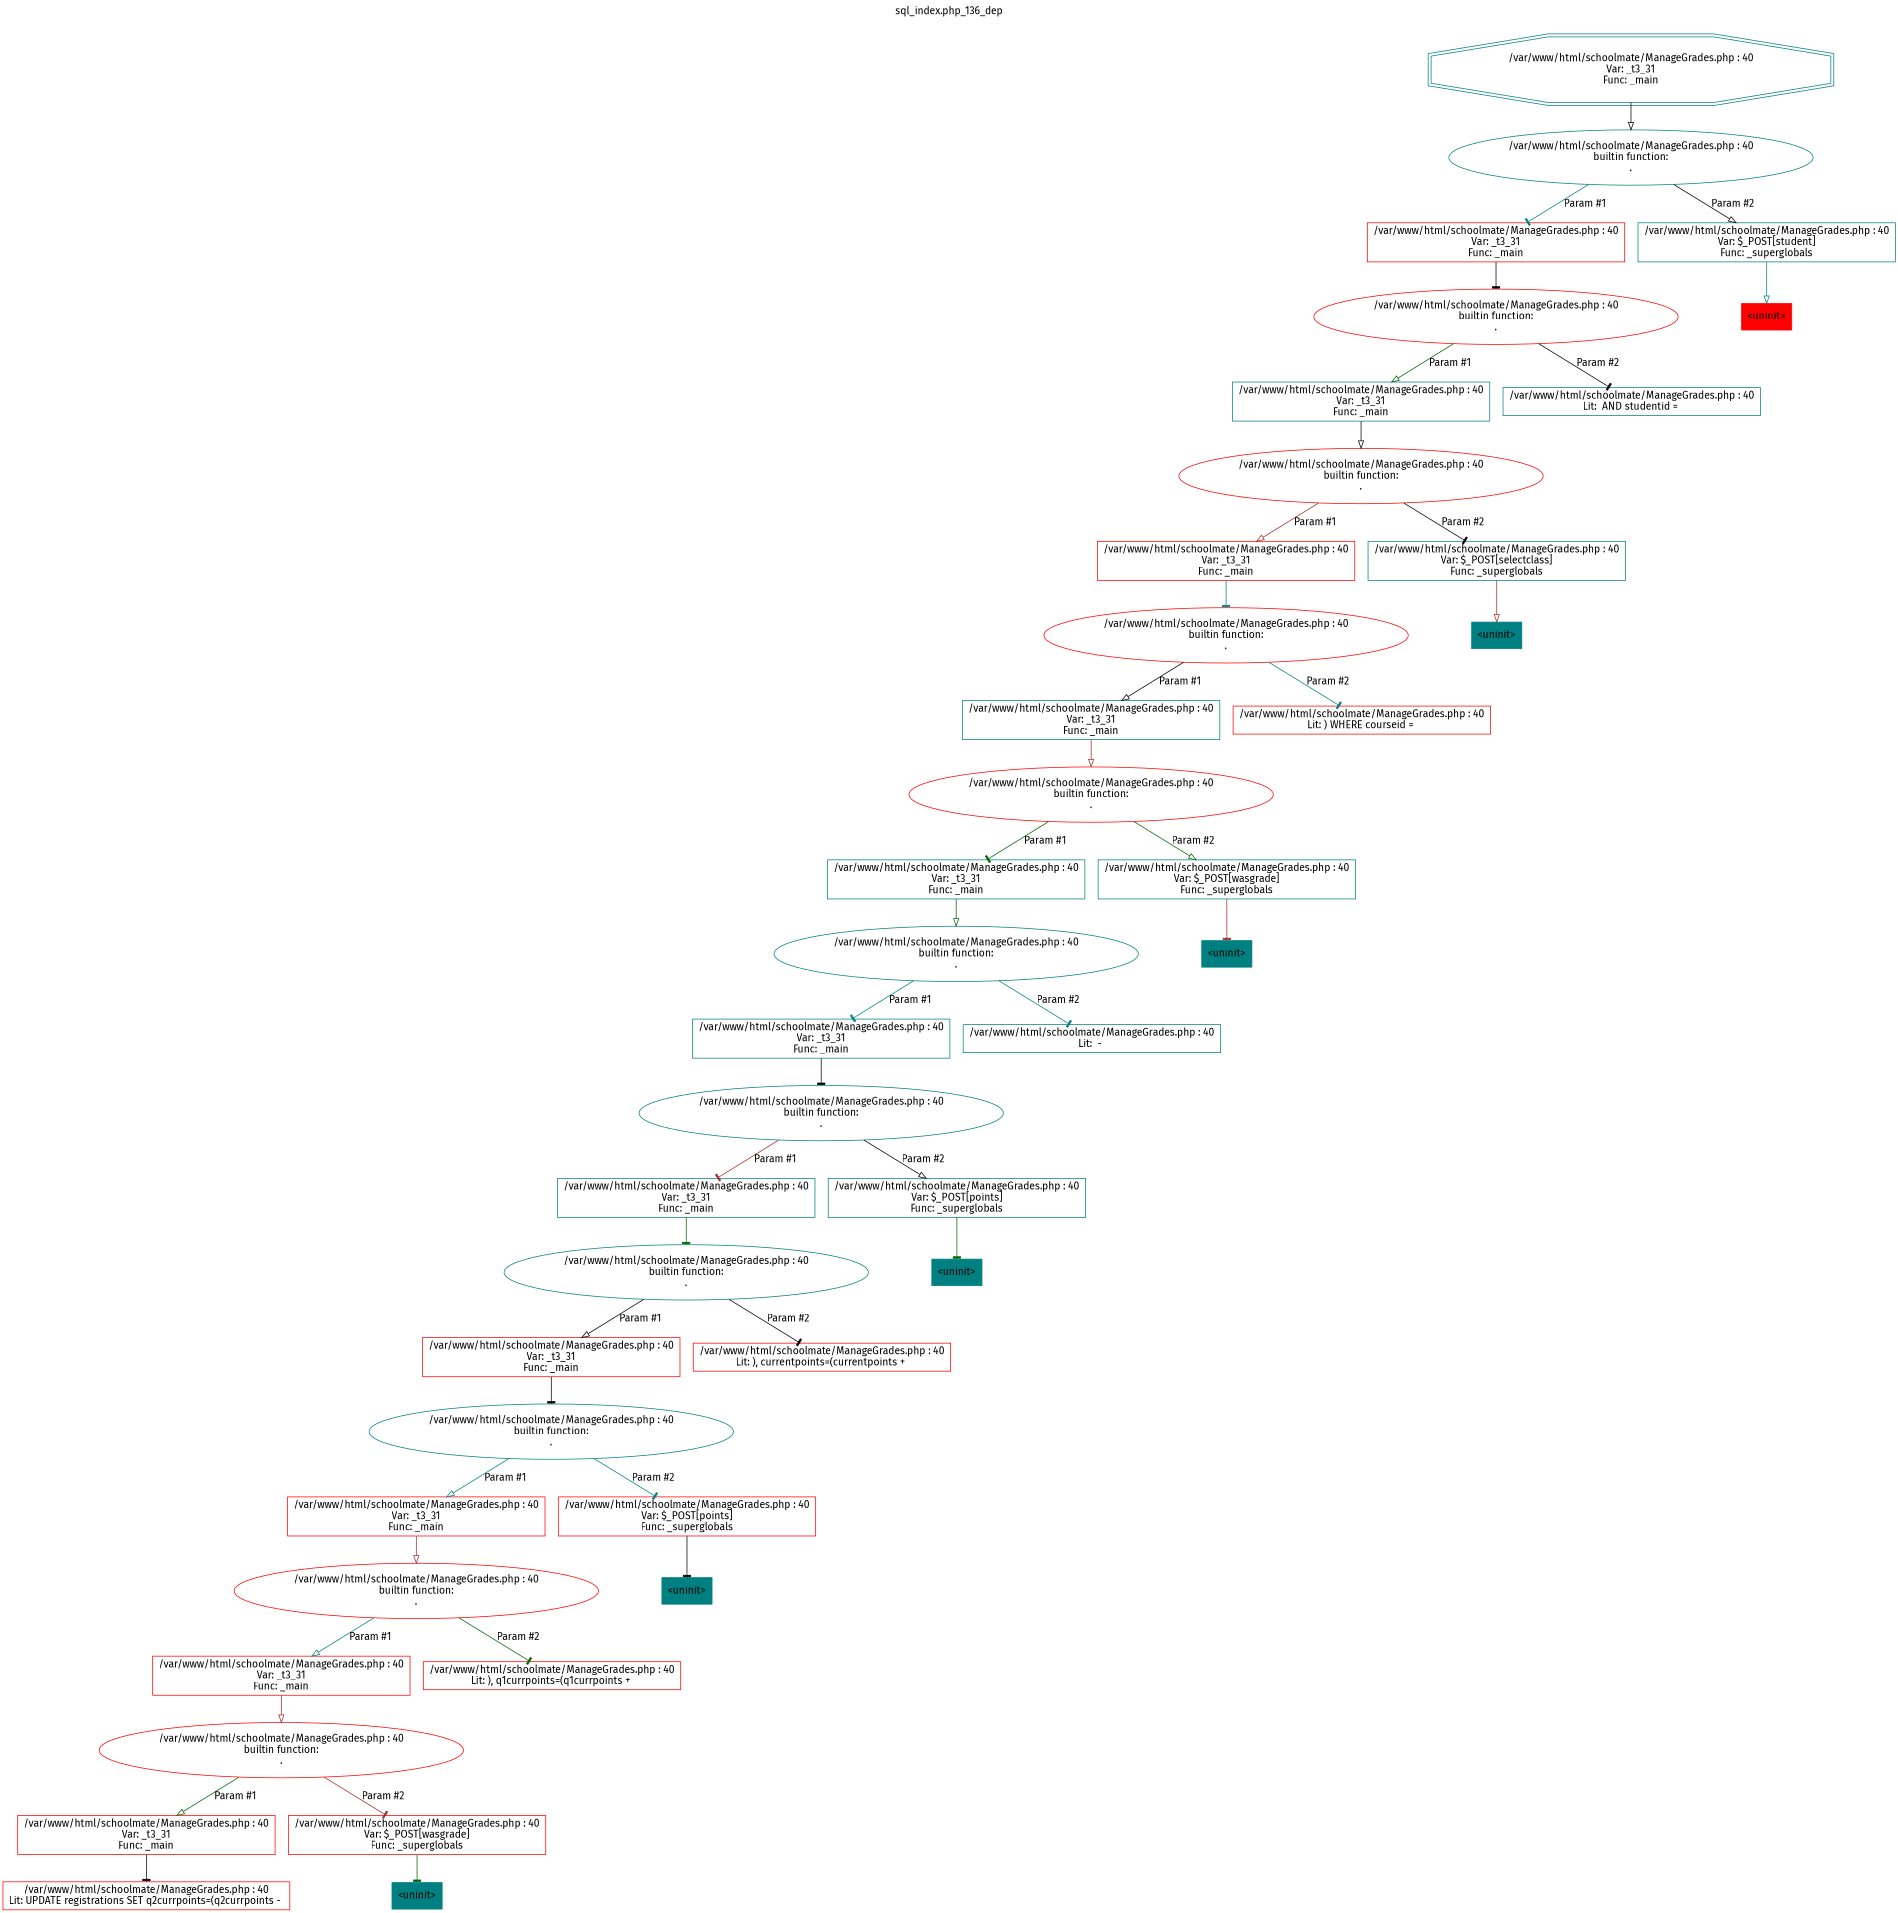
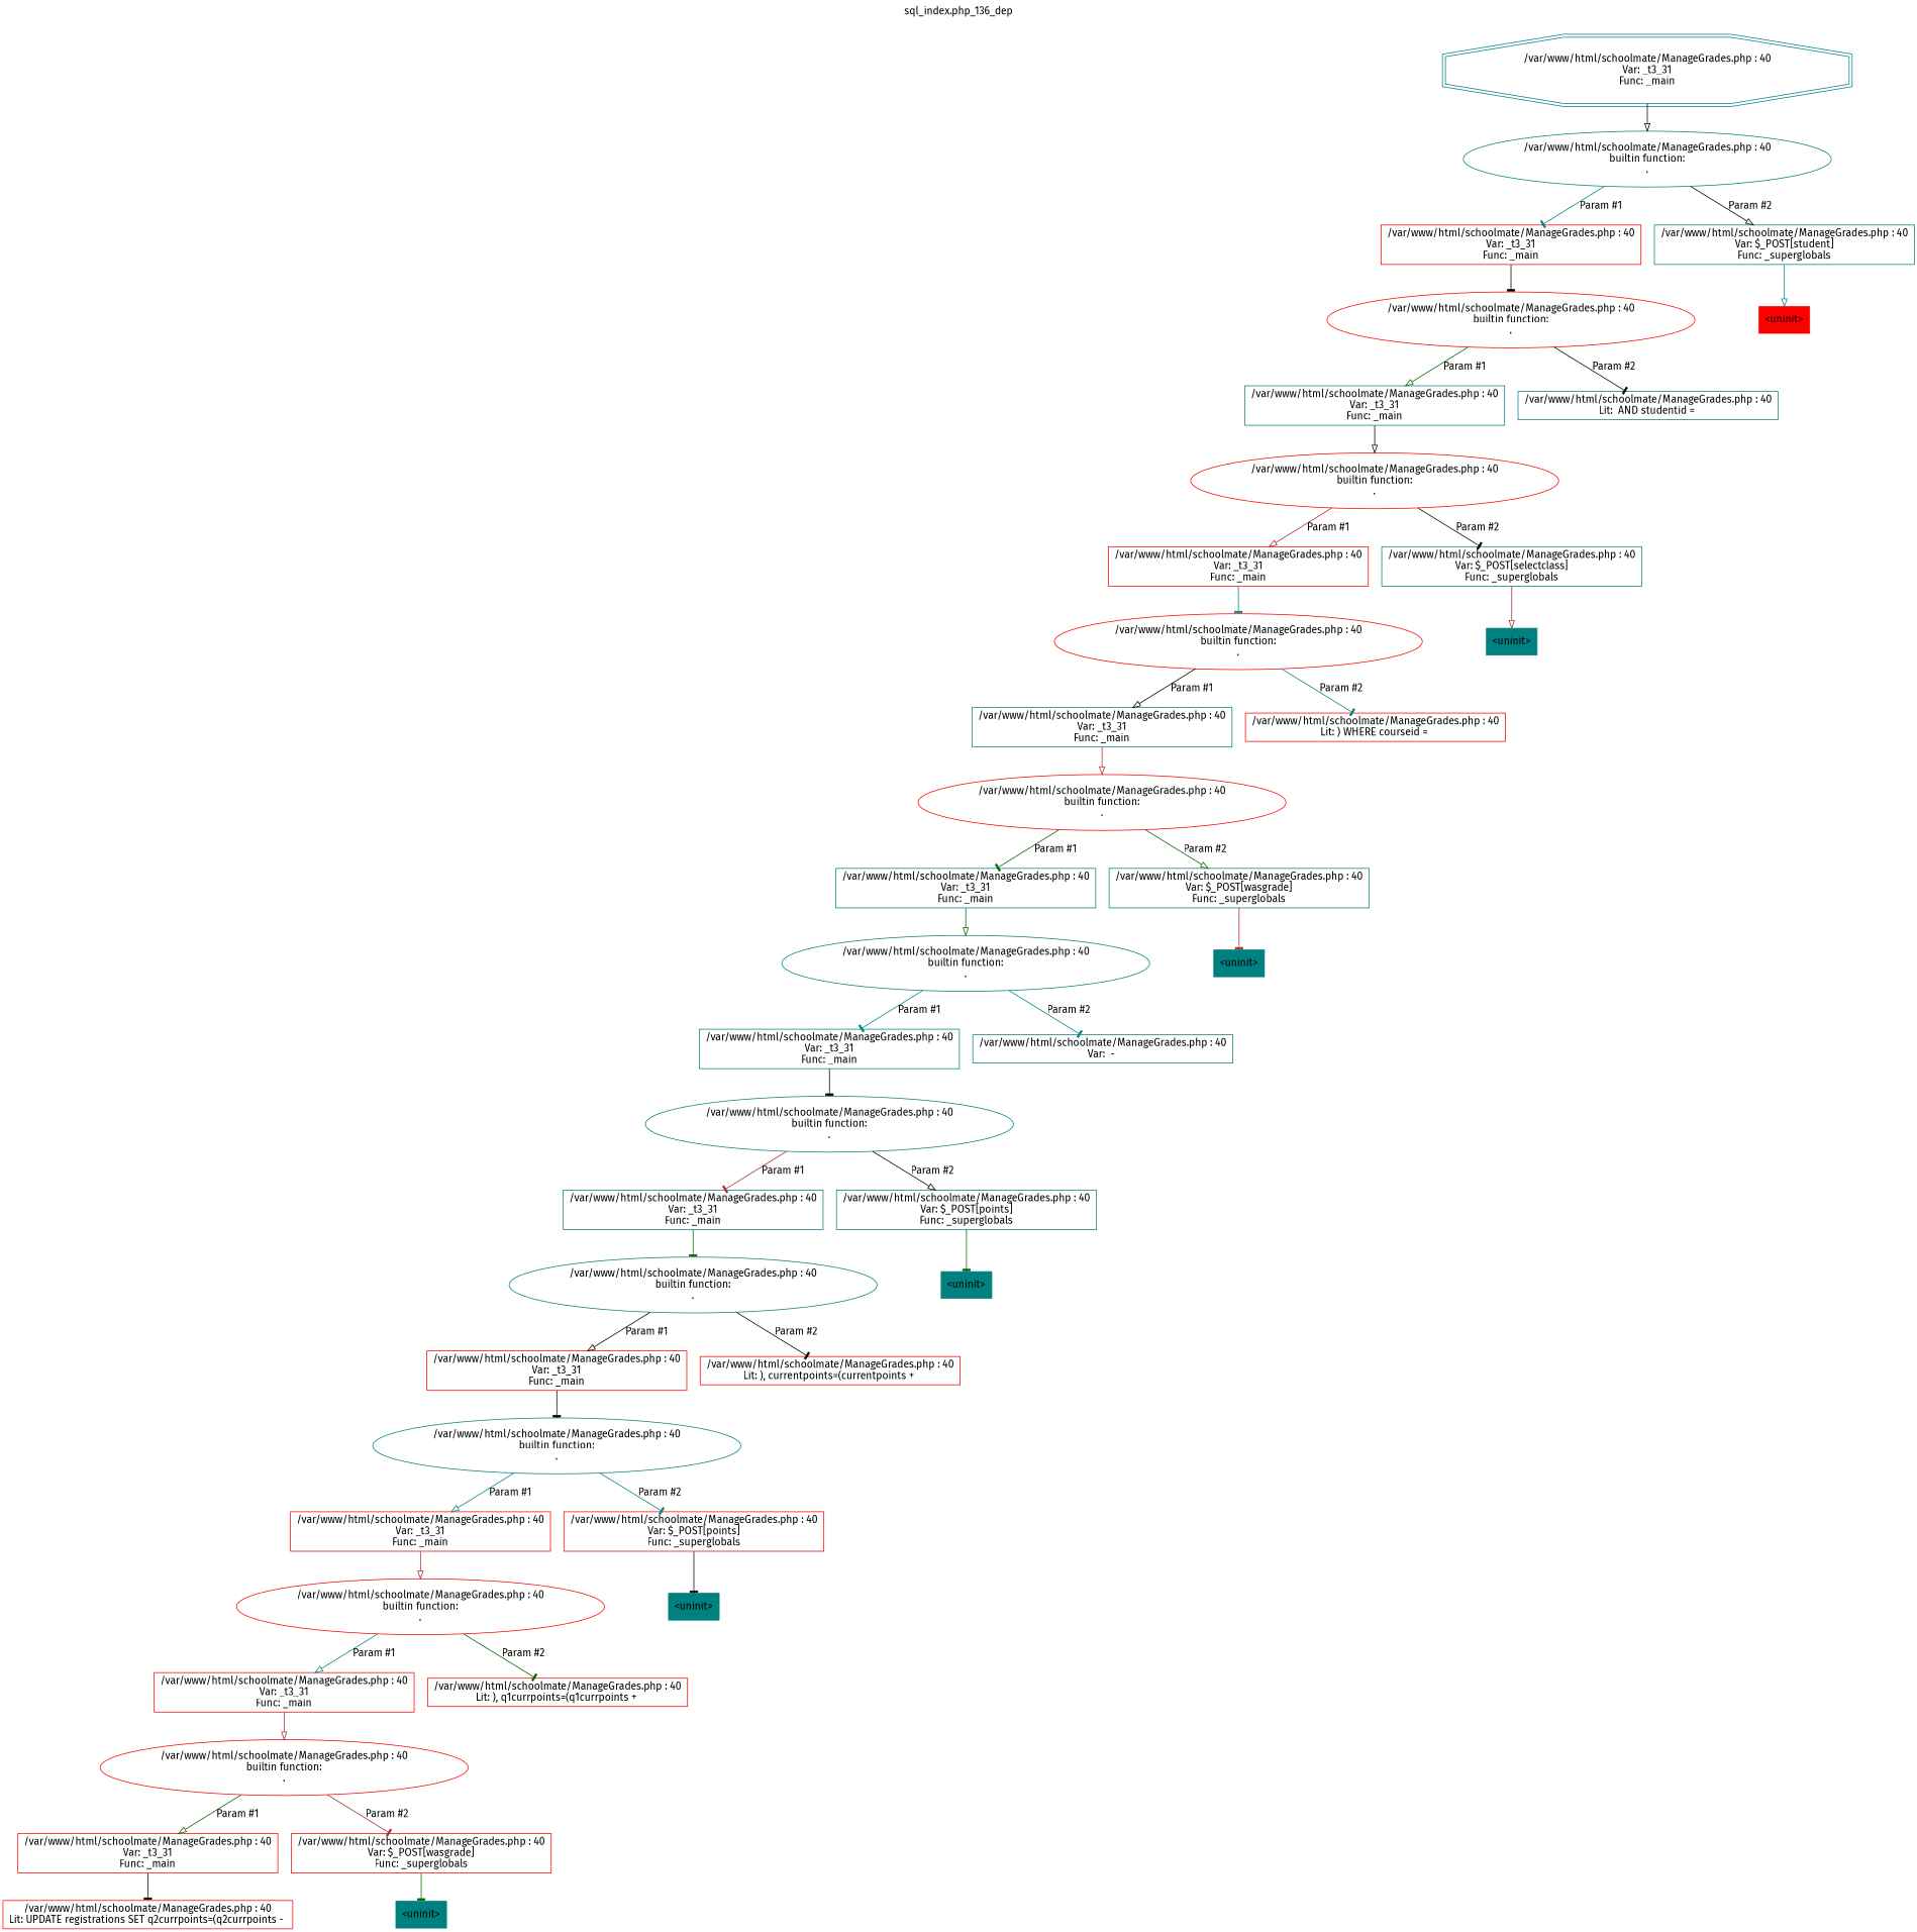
  digraph {
    label="sql_index.php_136_dep"
    labelloc=t
    fontname="Fira Sans"
    node [shape=box color=teal fontname="Fira Sans"]
    edge [color=black arrowhead=tee fontname="Fira Sans"]
    n1 [label="/var/www/html/schoolmate/ManageGrades.php : 40\nVar: _t3_31\nFunc: _main\n" shape=doubleoctagon]
    n2 [label="/var/www/html/schoolmate/ManageGrades.php : 40\nbuiltin function:\n.\n" shape=ellipse]
    n3 [label="/var/www/html/schoolmate/ManageGrades.php : 40\nVar: _t3_31\nFunc: _main\n" color=red]
    n4 [label="/var/www/html/schoolmate/ManageGrades.php : 40\nVar: $_POST[student]\nFunc: _superglobals\n"]
    n5 [label="/var/www/html/schoolmate/ManageGrades.php : 40\nbuiltin function:\n.\n" shape=ellipse color=red]
    n6 [label="/var/www/html/schoolmate/ManageGrades.php : 40\nVar: _t3_31\nFunc: _main\n"]
    n7 [label="/var/www/html/schoolmate/ManageGrades.php : 40\nLit:  AND studentid = \n"]
    n8 [label="/var/www/html/schoolmate/ManageGrades.php : 40\nbuiltin function:\n.\n" shape=ellipse color=red]
    n9 [label="/var/www/html/schoolmate/ManageGrades.php : 40\nVar: _t3_31\nFunc: _main\n" color=red]
    n10 [label="/var/www/html/schoolmate/ManageGrades.php : 40\nVar: $_POST[selectclass]\nFunc: _superglobals\n"]
    n11 [label="/var/www/html/schoolmate/ManageGrades.php : 40\nbuiltin function:\n.\n" shape=ellipse color=red]
    n12 [label="/var/www/html/schoolmate/ManageGrades.php : 40\nVar: _t3_31\nFunc: _main\n"]
    n13 [label="/var/www/html/schoolmate/ManageGrades.php : 40\nLit: ) WHERE courseid = \n" color=red]
    n14 [label="/var/www/html/schoolmate/ManageGrades.php : 40\nbuiltin function:\n.\n" shape=ellipse color=red]
    n15 [label="/var/www/html/schoolmate/ManageGrades.php : 40\nVar: _t3_31\nFunc: _main\n"]
    n16 [label="/var/www/html/schoolmate/ManageGrades.php : 40\nVar: $_POST[wasgrade]\nFunc: _superglobals\n"]
    n17 [label="/var/www/html/schoolmate/ManageGrades.php : 40\nbuiltin function:\n.\n" shape=ellipse]
    n18 [label="/var/www/html/schoolmate/ManageGrades.php : 40\nVar: _t3_31\nFunc: _main\n"]
-   n19 [label="/var/www/html/schoolmate/ManageGrades.php : 40\nLit:  - \n"]
+   n19 [label="/var/www/html/schoolmate/ManageGrades.php : 40\nVar:  - \n"]
    n20 [label="/var/www/html/schoolmate/ManageGrades.php : 40\nbuiltin function:\n.\n" shape=ellipse]
    n21 [label="/var/www/html/schoolmate/ManageGrades.php : 40\nVar: _t3_31\nFunc: _main\n"]
    n22 [label="/var/www/html/schoolmate/ManageGrades.php : 40\nVar: $_POST[points]\nFunc: _superglobals\n"]
    n23 [label="/var/www/html/schoolmate/ManageGrades.php : 40\nbuiltin function:\n.\n" shape=ellipse]
    n24 [label="/var/www/html/schoolmate/ManageGrades.php : 40\nVar: _t3_31\nFunc: _main\n" color=red]
    n25 [label="/var/www/html/schoolmate/ManageGrades.php : 40\nLit: ), currentpoints=(currentpoints + \n" color=red]
    n26 [label="/var/www/html/schoolmate/ManageGrades.php : 40\nbuiltin function:\n.\n" shape=ellipse]
    n27 [label="/var/www/html/schoolmate/ManageGrades.php : 40\nVar: _t3_31\nFunc: _main\n" color=red]
    n28 [label="/var/www/html/schoolmate/ManageGrades.php : 40\nVar: $_POST[points]\nFunc: _superglobals\n" color=red]
    n29 [label="/var/www/html/schoolmate/ManageGrades.php : 40\nbuiltin function:\n.\n" shape=ellipse color=red]
    n30 [label="/var/www/html/schoolmate/ManageGrades.php : 40\nVar: _t3_31\nFunc: _main\n" color=red]
    n31 [label="/var/www/html/schoolmate/ManageGrades.php : 40\nLit: ), q1currpoints=(q1currpoints + \n" color=red]
    n32 [label="/var/www/html/schoolmate/ManageGrades.php : 40\nbuiltin function:\n.\n" shape=ellipse color=red]
    n33 [label="/var/www/html/schoolmate/ManageGrades.php : 40\nVar: _t3_31\nFunc: _main\n" color=red]
    n34 [label="/var/www/html/schoolmate/ManageGrades.php : 40\nVar: $_POST[wasgrade]\nFunc: _superglobals\n" color=red]
    n35 [label="/var/www/html/schoolmate/ManageGrades.php : 40\nLit: UPDATE registrations SET q2currpoints=(q2currpoints - \n" color=red]
    n36 [label="<uninit>" style=filled]
    n37 [label="<uninit>" style=filled]
    n38 [label="<uninit>" style=filled]
    n39 [label="<uninit>" style=filled]
    n40 [label="<uninit>" style=filled]
    n41 [label="<uninit>" style=filled color=red]
    n1 -> n2 [arrowhead=onormal]
    n2 -> n3 [label="Param #1" color=teal]
    n2 -> n4 [label="Param #2" arrowhead=onormal]
    n3 -> n5
    n4 -> n41 [color=teal arrowhead=onormal]
    n5 -> n6 [label="Param #1" color=darkgreen arrowhead=onormal]
    n5 -> n7 [label="Param #2"]
    n6 -> n8 [arrowhead=onormal]
    n8 -> n9 [label="Param #1" color=brown arrowhead=onormal]
    n8 -> n10 [label="Param #2"]
    n9 -> n11 [color=teal]
    n10 -> n40 [color=brown arrowhead=onormal]
    n11 -> n12 [label="Param #1" arrowhead=onormal]
    n11 -> n13 [label="Param #2" color=teal]
    n12 -> n14 [color=brown arrowhead=onormal]
    n14 -> n15 [label="Param #1" color=darkgreen]
    n14 -> n16 [label="Param #2" color=darkgreen arrowhead=onormal]
    n15 -> n17 [color=darkgreen arrowhead=onormal]
    n16 -> n39 [color=brown]
    n17 -> n18 [label="Param #1" color=teal]
    n17 -> n19 [label="Param #2" color=teal]
    n18 -> n20
    n20 -> n21 [label="Param #1" color=brown]
    n20 -> n22 [label="Param #2" arrowhead=onormal]
    n21 -> n23 [color=darkgreen]
    n22 -> n38 [color=darkgreen]
    n23 -> n24 [label="Param #1" arrowhead=onormal]
    n23 -> n25 [label="Param #2"]
    n24 -> n26
    n26 -> n27 [label="Param #1" color=teal arrowhead=onormal]
    n26 -> n28 [label="Param #2" color=teal]
    n27 -> n29 [color=brown arrowhead=onormal]
    n28 -> n37
    n29 -> n30 [label="Param #1" color=teal arrowhead=onormal]
    n29 -> n31 [label="Param #2" color=darkgreen]
    n30 -> n32 [color=brown arrowhead=onormal]
    n32 -> n33 [label="Param #1" color=darkgreen arrowhead=onormal]
    n32 -> n34 [label="Param #2" color=brown]
    n33 -> n35
    n34 -> n36 [color=darkgreen]
  }
